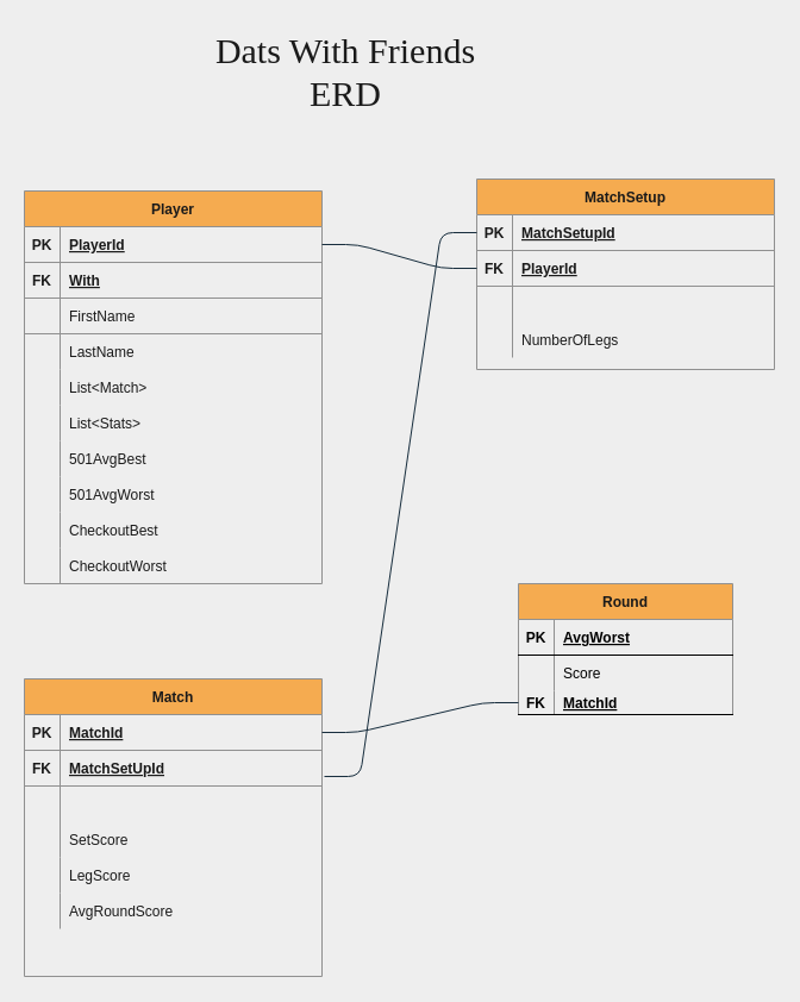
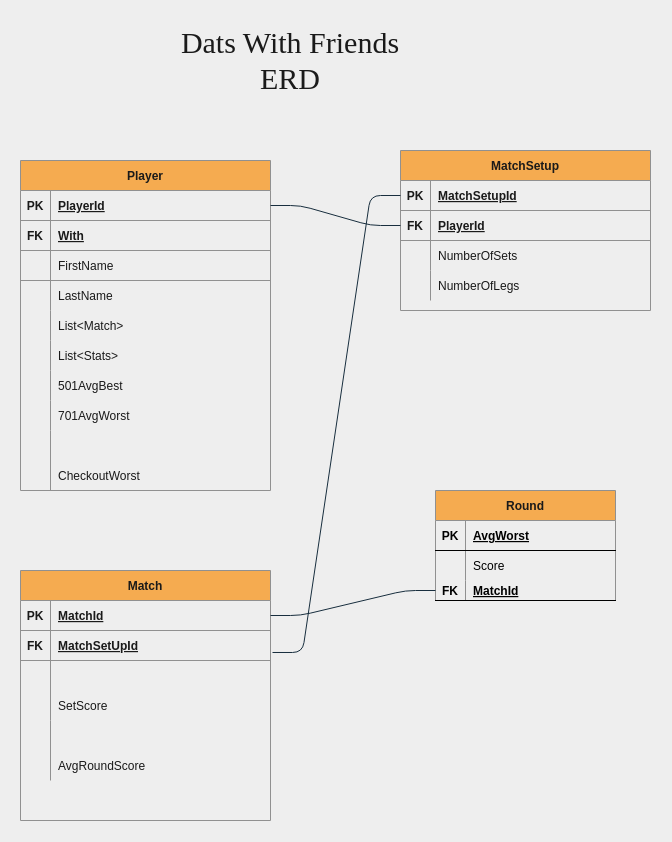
  <mxCell id="0" />
  <mxCell id="1" parent="0" />
  <mxCell id="2" value="MatchSetup" style="shape=table;startSize=30;container=1;collapsible=1;childLayout=tableLayout;fixedRows=1;rowLines=0;fontStyle=1;align=center;resizeLast=1;fillColor=#F5AB50;strokeColor=#909090;fontColor=#1A1A1A;" parent="1" vertex="1"><mxGeometry x="400" y="150" width="250" height="160" as="geometry" /></mxCell>
  <mxCell id="3" value="" style="shape=partialRectangle;collapsible=0;dropTarget=0;pointerEvents=0;fillColor=none;points=[[0,0.5],[1,0.5]];portConstraint=eastwest;top=0;left=0;right=0;bottom=1;strokeColor=#909090;fontColor=#1A1A1A;" parent="2" vertex="1"><mxGeometry y="30" width="250" height="30" as="geometry" /></mxCell>
  <mxCell id="4" value="PK" style="shape=partialRectangle;overflow=hidden;connectable=0;fillColor=none;top=0;left=0;bottom=0;right=0;fontStyle=1;strokeColor=#909090;fontColor=#1A1A1A;" parent="3" vertex="1"><mxGeometry width="30" height="30" as="geometry" /></mxCell>
  <mxCell id="5" value="MatchSetupId" style="shape=partialRectangle;overflow=hidden;connectable=0;fillColor=none;top=0;left=0;bottom=0;right=0;align=left;spacingLeft=6;fontStyle=5;strokeColor=#909090;fontColor=#1A1A1A;" parent="3" vertex="1"><mxGeometry x="30" width="220" height="30" as="geometry" /></mxCell>
  <mxCell id="6" style="shape=partialRectangle;collapsible=0;dropTarget=0;pointerEvents=0;fillColor=none;points=[[0,0.5],[1,0.5]];portConstraint=eastwest;top=0;left=0;right=0;bottom=1;strokeColor=#909090;fontColor=#1A1A1A;" parent="2" vertex="1"><mxGeometry y="60" width="250" height="30" as="geometry" /></mxCell>
  <mxCell id="7" value="FK" style="shape=partialRectangle;overflow=hidden;connectable=0;fillColor=none;top=0;left=0;bottom=0;right=0;fontStyle=1;strokeColor=#909090;fontColor=#1A1A1A;" parent="6" vertex="1"><mxGeometry width="30" height="30" as="geometry" /></mxCell>
  <mxCell id="8" value="PlayerId" style="shape=partialRectangle;overflow=hidden;connectable=0;fillColor=none;top=0;left=0;bottom=0;right=0;align=left;spacingLeft=6;fontStyle=5;strokeColor=#909090;fontColor=#1A1A1A;" parent="6" vertex="1"><mxGeometry x="30" width="220" height="30" as="geometry" /></mxCell>
  <mxCell id="9" value="" style="shape=partialRectangle;collapsible=0;dropTarget=0;pointerEvents=0;fillColor=none;points=[[0,0.5],[1,0.5]];portConstraint=eastwest;top=0;left=0;right=0;bottom=0;strokeColor=#909090;fontColor=#1A1A1A;" parent="2" vertex="1"><mxGeometry y="90" width="250" height="30" as="geometry" /></mxCell>
  <mxCell id="10" value="" style="shape=partialRectangle;overflow=hidden;connectable=0;fillColor=none;top=0;left=0;bottom=0;right=0;strokeColor=#909090;fontColor=#1A1A1A;" parent="9" vertex="1"><mxGeometry width="30" height="30" as="geometry" /></mxCell>
+ <mxCell id="11" value="NumberOfSets" style="shape=partialRectangle;overflow=hidden;connectable=0;fillColor=none;top=0;left=0;bottom=0;right=0;align=left;spacingLeft=6;strokeColor=#909090;fontColor=#1A1A1A;" parent="9" vertex="1"><mxGeometry x="30" width="220" height="30" as="geometry" /></mxCell>
  <mxCell id="12" value="" style="shape=partialRectangle;collapsible=0;dropTarget=0;pointerEvents=0;fillColor=none;points=[[0,0.5],[1,0.5]];portConstraint=eastwest;top=0;left=0;right=0;bottom=0;strokeColor=#909090;fontColor=#1A1A1A;" parent="2" vertex="1"><mxGeometry y="120" width="250" height="30" as="geometry" /></mxCell>
  <mxCell id="13" value="" style="shape=partialRectangle;overflow=hidden;connectable=0;fillColor=none;top=0;left=0;bottom=0;right=0;strokeColor=#909090;fontColor=#1A1A1A;" parent="12" vertex="1"><mxGeometry width="30" height="30" as="geometry" /></mxCell>
  <mxCell id="14" value="NumberOfLegs" style="shape=partialRectangle;overflow=hidden;connectable=0;fillColor=none;top=0;left=0;bottom=0;right=0;align=left;spacingLeft=6;strokeColor=#909090;fontColor=#1A1A1A;" parent="12" vertex="1"><mxGeometry x="30" width="220" height="30" as="geometry" /></mxCell>
  <mxCell id="15" value="Player" style="shape=table;startSize=30;container=1;collapsible=1;childLayout=tableLayout;fixedRows=1;rowLines=0;fontStyle=1;align=center;resizeLast=1;fillColor=#F5AB50;strokeColor=#909090;fontColor=#1A1A1A;" parent="1" vertex="1"><mxGeometry x="20" y="160" width="250" height="330" as="geometry"><mxRectangle x="40" y="60" width="70" height="30" as="alternateBounds" /></mxGeometry></mxCell>
  <mxCell id="16" value="" style="shape=partialRectangle;collapsible=0;dropTarget=0;pointerEvents=0;fillColor=none;points=[[0,0.5],[1,0.5]];portConstraint=eastwest;top=0;left=0;right=0;bottom=1;strokeColor=#909090;fontColor=#1A1A1A;" parent="15" vertex="1"><mxGeometry y="30" width="250" height="30" as="geometry" /></mxCell>
  <mxCell id="17" value="PK" style="shape=partialRectangle;overflow=hidden;connectable=0;fillColor=none;top=0;left=0;bottom=0;right=0;fontStyle=1;strokeColor=#909090;fontColor=#1A1A1A;" parent="16" vertex="1"><mxGeometry width="30" height="30" as="geometry" /></mxCell>
  <mxCell id="18" value="PlayerId" style="shape=partialRectangle;overflow=hidden;connectable=0;fillColor=none;top=0;left=0;bottom=0;right=0;align=left;spacingLeft=6;fontStyle=5;strokeColor=#909090;fontColor=#1A1A1A;" parent="16" vertex="1"><mxGeometry x="30" width="220" height="30" as="geometry" /></mxCell>
  <mxCell id="19" style="shape=partialRectangle;collapsible=0;dropTarget=0;pointerEvents=0;fillColor=none;points=[[0,0.5],[1,0.5]];portConstraint=eastwest;top=0;left=0;right=0;bottom=1;strokeColor=#909090;fontColor=#1A1A1A;" parent="15" vertex="1"><mxGeometry y="60" width="250" height="30" as="geometry" /></mxCell>
  <mxCell id="20" value="FK" style="shape=partialRectangle;overflow=hidden;connectable=0;fillColor=none;top=0;left=0;bottom=0;right=0;fontStyle=1;strokeColor=#909090;fontColor=#1A1A1A;" parent="19" vertex="1"><mxGeometry width="30" height="30" as="geometry" /></mxCell>
  <mxCell id="21" value="With" style="shape=partialRectangle;overflow=hidden;connectable=0;fillColor=none;top=0;left=0;bottom=0;right=0;align=left;spacingLeft=6;fontStyle=5;strokeColor=#909090;fontColor=#1A1A1A;" parent="19" vertex="1"><mxGeometry x="30" width="220" height="30" as="geometry" /></mxCell>
  <mxCell id="22" style="shape=partialRectangle;collapsible=0;dropTarget=0;pointerEvents=0;fillColor=none;points=[[0,0.5],[1,0.5]];portConstraint=eastwest;top=0;left=0;right=0;bottom=1;strokeColor=#909090;fontColor=#1A1A1A;" parent="15" vertex="1"><mxGeometry y="90" width="250" height="30" as="geometry" /></mxCell>
  <mxCell id="23" style="shape=partialRectangle;overflow=hidden;connectable=0;fillColor=none;top=0;left=0;bottom=0;right=0;fontStyle=1;strokeColor=#909090;fontColor=#1A1A1A;" parent="22" vertex="1"><mxGeometry width="30" height="30" as="geometry" /></mxCell>
  <mxCell id="24" value="FirstName" style="shape=partialRectangle;overflow=hidden;connectable=0;fillColor=none;top=0;left=0;bottom=0;right=0;align=left;spacingLeft=6;fontStyle=0;strokeColor=#909090;fontColor=#1A1A1A;" parent="22" vertex="1"><mxGeometry x="30" width="220" height="30" as="geometry" /></mxCell>
  <mxCell id="25" value="" style="shape=partialRectangle;collapsible=0;dropTarget=0;pointerEvents=0;fillColor=none;points=[[0,0.5],[1,0.5]];portConstraint=eastwest;top=0;left=0;right=0;bottom=0;strokeColor=#909090;fontColor=#1A1A1A;" parent="15" vertex="1"><mxGeometry y="120" width="250" height="30" as="geometry" /></mxCell>
  <mxCell id="26" value="" style="shape=partialRectangle;overflow=hidden;connectable=0;fillColor=none;top=0;left=0;bottom=0;right=0;strokeColor=#909090;fontColor=#1A1A1A;" parent="25" vertex="1"><mxGeometry width="30" height="30" as="geometry" /></mxCell>
  <mxCell id="27" value="LastName" style="shape=partialRectangle;overflow=hidden;connectable=0;fillColor=none;top=0;left=0;bottom=0;right=0;align=left;spacingLeft=6;strokeColor=#909090;fontColor=#1A1A1A;" parent="25" vertex="1"><mxGeometry x="30" width="220" height="30" as="geometry" /></mxCell>
  <mxCell id="28" style="shape=partialRectangle;collapsible=0;dropTarget=0;pointerEvents=0;fillColor=none;points=[[0,0.5],[1,0.5]];portConstraint=eastwest;top=0;left=0;right=0;bottom=0;strokeColor=#909090;fontColor=#1A1A1A;" parent="15" vertex="1"><mxGeometry y="150" width="250" height="30" as="geometry" /></mxCell>
  <mxCell id="29" style="shape=partialRectangle;overflow=hidden;connectable=0;fillColor=none;top=0;left=0;bottom=0;right=0;strokeColor=#909090;fontColor=#1A1A1A;" parent="28" vertex="1"><mxGeometry width="30" height="30" as="geometry" /></mxCell>
  <mxCell id="30" value="List&lt;Match&gt;" style="shape=partialRectangle;overflow=hidden;connectable=0;fillColor=none;top=0;left=0;bottom=0;right=0;align=left;spacingLeft=6;strokeColor=#909090;fontColor=#1A1A1A;" parent="28" vertex="1"><mxGeometry x="30" width="220" height="30" as="geometry" /></mxCell>
  <mxCell id="31" style="shape=partialRectangle;collapsible=0;dropTarget=0;pointerEvents=0;fillColor=none;points=[[0,0.5],[1,0.5]];portConstraint=eastwest;top=0;left=0;right=0;bottom=0;strokeColor=#909090;fontColor=#1A1A1A;" parent="15" vertex="1"><mxGeometry y="180" width="250" height="30" as="geometry" /></mxCell>
  <mxCell id="32" style="shape=partialRectangle;overflow=hidden;connectable=0;fillColor=none;top=0;left=0;bottom=0;right=0;strokeColor=#909090;fontColor=#1A1A1A;" parent="31" vertex="1"><mxGeometry width="30" height="30" as="geometry" /></mxCell>
  <mxCell id="33" value="List&lt;Stats&gt;" style="shape=partialRectangle;overflow=hidden;connectable=0;fillColor=none;top=0;left=0;bottom=0;right=0;align=left;spacingLeft=6;strokeColor=#909090;fontColor=#1A1A1A;" parent="31" vertex="1"><mxGeometry x="30" width="220" height="30" as="geometry" /></mxCell>
  <mxCell id="34" style="shape=partialRectangle;collapsible=0;dropTarget=0;pointerEvents=0;fillColor=none;points=[[0,0.5],[1,0.5]];portConstraint=eastwest;top=0;left=0;right=0;bottom=0;strokeColor=#909090;fontColor=#1A1A1A;" vertex="1" parent="15"><mxGeometry y="210" width="250" height="30" as="geometry" /></mxCell>
  <mxCell id="35" style="shape=partialRectangle;overflow=hidden;connectable=0;fillColor=none;top=0;left=0;bottom=0;right=0;strokeColor=#909090;fontColor=#1A1A1A;" vertex="1" parent="34"><mxGeometry width="30" height="30" as="geometry" /></mxCell>
  <mxCell id="36" value="501AvgBest" style="shape=partialRectangle;overflow=hidden;connectable=0;fillColor=none;top=0;left=0;bottom=0;right=0;align=left;spacingLeft=6;strokeColor=#909090;fontColor=#1A1A1A;" vertex="1" parent="34"><mxGeometry x="30" width="220" height="30" as="geometry" /></mxCell>
  <mxCell id="37" style="shape=partialRectangle;collapsible=0;dropTarget=0;pointerEvents=0;fillColor=none;points=[[0,0.5],[1,0.5]];portConstraint=eastwest;top=0;left=0;right=0;bottom=0;strokeColor=#909090;fontColor=#1A1A1A;" vertex="1" parent="15"><mxGeometry y="240" width="250" height="30" as="geometry" /></mxCell>
  <mxCell id="38" style="shape=partialRectangle;overflow=hidden;connectable=0;fillColor=none;top=0;left=0;bottom=0;right=0;strokeColor=#909090;fontColor=#1A1A1A;" vertex="1" parent="37"><mxGeometry width="30" height="30" as="geometry" /></mxCell>
- <mxCell id="39" value="501AvgWorst" style="shape=partialRectangle;overflow=hidden;connectable=0;fillColor=none;top=0;left=0;bottom=0;right=0;align=left;spacingLeft=6;strokeColor=#909090;fontColor=#1A1A1A;" vertex="1" parent="37"><mxGeometry x="30" width="220" height="30" as="geometry" /></mxCell>
+ <mxCell id="39" value="701AvgWorst" style="shape=partialRectangle;overflow=hidden;connectable=0;fillColor=none;top=0;left=0;bottom=0;right=0;align=left;spacingLeft=6;strokeColor=#909090;fontColor=#1A1A1A;" vertex="1" parent="37"><mxGeometry x="30" width="220" height="30" as="geometry" /></mxCell>
  <mxCell id="40" style="shape=partialRectangle;collapsible=0;dropTarget=0;pointerEvents=0;fillColor=none;points=[[0,0.5],[1,0.5]];portConstraint=eastwest;top=0;left=0;right=0;bottom=0;strokeColor=#909090;fontColor=#1A1A1A;" vertex="1" parent="15"><mxGeometry y="270" width="250" height="30" as="geometry" /></mxCell>
  <mxCell id="41" style="shape=partialRectangle;overflow=hidden;connectable=0;fillColor=none;top=0;left=0;bottom=0;right=0;strokeColor=#909090;fontColor=#1A1A1A;" vertex="1" parent="40"><mxGeometry width="30" height="30" as="geometry" /></mxCell>
- <mxCell id="42" value="CheckoutBest" style="shape=partialRectangle;overflow=hidden;connectable=0;fillColor=none;top=0;left=0;bottom=0;right=0;align=left;spacingLeft=6;strokeColor=#909090;fontColor=#1A1A1A;" vertex="1" parent="40"><mxGeometry x="30" width="220" height="30" as="geometry" /></mxCell>
  <mxCell id="43" style="shape=partialRectangle;collapsible=0;dropTarget=0;pointerEvents=0;fillColor=none;points=[[0,0.5],[1,0.5]];portConstraint=eastwest;top=0;left=0;right=0;bottom=0;strokeColor=#909090;fontColor=#1A1A1A;" vertex="1" parent="15"><mxGeometry y="300" width="250" height="30" as="geometry" /></mxCell>
  <mxCell id="44" style="shape=partialRectangle;overflow=hidden;connectable=0;fillColor=none;top=0;left=0;bottom=0;right=0;strokeColor=#909090;fontColor=#1A1A1A;" vertex="1" parent="43"><mxGeometry width="30" height="30" as="geometry" /></mxCell>
  <mxCell id="45" value="CheckoutWorst" style="shape=partialRectangle;overflow=hidden;connectable=0;fillColor=none;top=0;left=0;bottom=0;right=0;align=left;spacingLeft=6;strokeColor=#909090;fontColor=#1A1A1A;" vertex="1" parent="43"><mxGeometry x="30" width="220" height="30" as="geometry" /></mxCell>
  <mxCell id="46" value="Match" style="shape=table;startSize=30;container=1;collapsible=1;childLayout=tableLayout;fixedRows=1;rowLines=0;fontStyle=1;align=center;resizeLast=1;fillColor=#F5AB50;strokeColor=#909090;fontColor=#1A1A1A;" parent="1" vertex="1"><mxGeometry x="20" y="570" width="250" height="250" as="geometry" /></mxCell>
  <mxCell id="47" value="" style="shape=partialRectangle;collapsible=0;dropTarget=0;pointerEvents=0;fillColor=none;top=0;left=0;bottom=1;right=0;points=[[0,0.5],[1,0.5]];portConstraint=eastwest;strokeColor=#909090;fontColor=#1A1A1A;" parent="46" vertex="1"><mxGeometry y="30" width="250" height="30" as="geometry" /></mxCell>
  <mxCell id="48" value="PK" style="shape=partialRectangle;connectable=0;fillColor=none;top=0;left=0;bottom=0;right=0;fontStyle=1;overflow=hidden;strokeColor=#909090;fontColor=#1A1A1A;" parent="47" vertex="1"><mxGeometry width="30" height="30" as="geometry" /></mxCell>
  <mxCell id="49" value="MatchId" style="shape=partialRectangle;connectable=0;fillColor=none;top=0;left=0;bottom=0;right=0;align=left;spacingLeft=6;fontStyle=5;overflow=hidden;strokeColor=#909090;fontColor=#1A1A1A;" parent="47" vertex="1"><mxGeometry x="30" width="220" height="30" as="geometry" /></mxCell>
  <mxCell id="50" style="shape=partialRectangle;collapsible=0;dropTarget=0;pointerEvents=0;fillColor=none;top=0;left=0;bottom=1;right=0;points=[[0,0.5],[1,0.5]];portConstraint=eastwest;strokeColor=#909090;fontColor=#1A1A1A;" parent="46" vertex="1"><mxGeometry y="60" width="250" height="30" as="geometry" /></mxCell>
  <mxCell id="51" value="FK" style="shape=partialRectangle;connectable=0;fillColor=none;top=0;left=0;bottom=0;right=0;fontStyle=1;overflow=hidden;strokeColor=#909090;fontColor=#1A1A1A;" parent="50" vertex="1"><mxGeometry width="30" height="30" as="geometry" /></mxCell>
  <mxCell id="52" value="MatchSetUpId" style="shape=partialRectangle;connectable=0;fillColor=none;top=0;left=0;bottom=0;right=0;align=left;spacingLeft=6;fontStyle=5;overflow=hidden;strokeColor=#909090;fontColor=#1A1A1A;" parent="50" vertex="1"><mxGeometry x="30" width="220" height="30" as="geometry" /></mxCell>
  <mxCell id="53" value="" style="shape=partialRectangle;collapsible=0;dropTarget=0;pointerEvents=0;fillColor=none;top=0;left=0;bottom=0;right=0;points=[[0,0.5],[1,0.5]];portConstraint=eastwest;strokeColor=#909090;fontColor=#1A1A1A;" parent="46" vertex="1"><mxGeometry y="90" width="250" height="30" as="geometry" /></mxCell>
  <mxCell id="54" value="" style="shape=partialRectangle;connectable=0;fillColor=none;top=0;left=0;bottom=0;right=0;editable=1;overflow=hidden;strokeColor=#909090;fontColor=#1A1A1A;" parent="53" vertex="1"><mxGeometry width="30" height="30" as="geometry" /></mxCell>
  <mxCell id="55" value="" style="shape=partialRectangle;collapsible=0;dropTarget=0;pointerEvents=0;fillColor=none;top=0;left=0;bottom=0;right=0;points=[[0,0.5],[1,0.5]];portConstraint=eastwest;strokeColor=#909090;fontColor=#1A1A1A;" parent="46" vertex="1"><mxGeometry y="120" width="250" height="30" as="geometry" /></mxCell>
  <mxCell id="56" value="" style="shape=partialRectangle;connectable=0;fillColor=none;top=0;left=0;bottom=0;right=0;editable=1;overflow=hidden;strokeColor=#909090;fontColor=#1A1A1A;" parent="55" vertex="1"><mxGeometry width="30" height="30" as="geometry" /></mxCell>
  <mxCell id="57" value="SetScore" style="shape=partialRectangle;connectable=0;fillColor=none;top=0;left=0;bottom=0;right=0;align=left;spacingLeft=6;overflow=hidden;strokeColor=#909090;fontColor=#1A1A1A;" parent="55" vertex="1"><mxGeometry x="30" width="220" height="30" as="geometry" /></mxCell>
  <mxCell id="58" style="shape=partialRectangle;collapsible=0;dropTarget=0;pointerEvents=0;fillColor=none;top=0;left=0;bottom=0;right=0;points=[[0,0.5],[1,0.5]];portConstraint=eastwest;strokeColor=#909090;fontColor=#1A1A1A;" parent="46" vertex="1"><mxGeometry y="150" width="250" height="30" as="geometry" /></mxCell>
  <mxCell id="59" style="shape=partialRectangle;connectable=0;fillColor=none;top=0;left=0;bottom=0;right=0;editable=1;overflow=hidden;strokeColor=#909090;fontColor=#1A1A1A;" parent="58" vertex="1"><mxGeometry width="30" height="30" as="geometry" /></mxCell>
- <mxCell id="60" value="LegScore" style="shape=partialRectangle;connectable=0;fillColor=none;top=0;left=0;bottom=0;right=0;align=left;spacingLeft=6;overflow=hidden;strokeColor=#909090;fontColor=#1A1A1A;" parent="58" vertex="1"><mxGeometry x="30" width="220" height="30" as="geometry" /></mxCell>
  <mxCell id="61" style="shape=partialRectangle;collapsible=0;dropTarget=0;pointerEvents=0;fillColor=none;top=0;left=0;bottom=0;right=0;points=[[0,0.5],[1,0.5]];portConstraint=eastwest;strokeColor=#909090;fontColor=#1A1A1A;" parent="46" vertex="1"><mxGeometry y="180" width="250" height="30" as="geometry" /></mxCell>
  <mxCell id="62" style="shape=partialRectangle;connectable=0;fillColor=none;top=0;left=0;bottom=0;right=0;editable=1;overflow=hidden;strokeColor=#909090;fontColor=#1A1A1A;" parent="61" vertex="1"><mxGeometry width="30" height="30" as="geometry" /></mxCell>
  <mxCell id="63" value="AvgRoundScore" style="shape=partialRectangle;connectable=0;fillColor=none;top=0;left=0;bottom=0;right=0;align=left;spacingLeft=6;overflow=hidden;strokeColor=#909090;fontColor=#1A1A1A;" parent="61" vertex="1"><mxGeometry x="30" width="220" height="30" as="geometry" /></mxCell>
  <mxCell id="64" style="shape=partialRectangle;collapsible=0;dropTarget=0;pointerEvents=0;fillColor=none;top=0;left=0;bottom=0;right=0;points=[[0,0.5],[1,0.5]];portConstraint=eastwest;strokeColor=#909090;fontColor=#1A1A1A;" vertex="1" parent="46"><mxGeometry y="210" width="250" height="30" as="geometry" /></mxCell>
  <mxCell id="65" style="shape=partialRectangle;connectable=0;fillColor=none;top=0;left=0;bottom=0;right=0;editable=1;overflow=hidden;strokeColor=#909090;fontColor=#1A1A1A;" vertex="1" parent="64"><mxGeometry width="30" height="30" as="geometry" /></mxCell>
  <mxCell id="66" value="&lt;font style=&quot;font-size: 30px&quot; face=&quot;Georgia&quot;&gt;Dats With Friends ERD&lt;/font&gt;" style="text;html=1;strokeColor=none;fillColor=none;align=center;verticalAlign=middle;whiteSpace=wrap;rounded=0;fontColor=#1A1A1A;" vertex="1" parent="1"><mxGeometry x="155" y="20" width="270" height="80" as="geometry" /></mxCell>
  <mxCell id="67" value="Round" style="shape=table;startSize=30;container=1;collapsible=1;childLayout=tableLayout;fixedRows=1;rowLines=0;fontStyle=1;align=center;resizeLast=1;rounded=0;sketch=0;strokeColor=#909090;fillColor=#F5AB50;fontColor=#1A1A1A;" vertex="1" parent="1"><mxGeometry x="435" y="490" width="180" height="110" as="geometry" /></mxCell>
  <mxCell id="68" value="" style="shape=partialRectangle;collapsible=0;dropTarget=0;pointerEvents=0;fillColor=none;top=0;left=0;bottom=1;right=0;points=[[0,0.5],[1,0.5]];portConstraint=eastwest;" vertex="1" parent="67"><mxGeometry y="30" width="180" height="30" as="geometry" /></mxCell>
  <mxCell id="69" value="PK" style="shape=partialRectangle;connectable=0;fillColor=none;top=0;left=0;bottom=0;right=0;fontStyle=1;overflow=hidden;" vertex="1" parent="68"><mxGeometry width="30" height="30" as="geometry" /></mxCell>
  <mxCell id="70" value="AvgWorst" style="shape=partialRectangle;connectable=0;fillColor=none;top=0;left=0;bottom=0;right=0;align=left;spacingLeft=6;fontStyle=5;overflow=hidden;" vertex="1" parent="68"><mxGeometry x="30" width="150" height="30" as="geometry" /></mxCell>
  <mxCell id="71" value="" style="shape=partialRectangle;collapsible=0;dropTarget=0;pointerEvents=0;fillColor=none;top=0;left=0;bottom=0;right=0;points=[[0,0.5],[1,0.5]];portConstraint=eastwest;" vertex="1" parent="67"><mxGeometry y="60" width="180" height="30" as="geometry" /></mxCell>
  <mxCell id="72" value="" style="shape=partialRectangle;connectable=0;fillColor=none;top=0;left=0;bottom=0;right=0;editable=1;overflow=hidden;" vertex="1" parent="71"><mxGeometry width="30" height="30" as="geometry" /></mxCell>
  <mxCell id="73" value="Score" style="shape=partialRectangle;connectable=0;fillColor=none;top=0;left=0;bottom=0;right=0;align=left;spacingLeft=6;overflow=hidden;" vertex="1" parent="71"><mxGeometry x="30" width="150" height="30" as="geometry" /></mxCell>
  <mxCell id="74" value="" style="shape=partialRectangle;collapsible=0;dropTarget=0;pointerEvents=0;fillColor=none;top=0;left=0;bottom=1;right=0;points=[[0,0.5],[1,0.5]];portConstraint=eastwest;" vertex="1" parent="67"><mxGeometry y="90" width="180" height="20" as="geometry" /></mxCell>
  <mxCell id="75" value="FK" style="shape=partialRectangle;connectable=0;fillColor=none;top=0;left=0;bottom=0;right=0;fontStyle=1;overflow=hidden;" vertex="1" parent="74"><mxGeometry width="30" height="20" as="geometry" /></mxCell>
  <mxCell id="76" value="MatchId" style="shape=partialRectangle;connectable=0;fillColor=none;top=0;left=0;bottom=0;right=0;align=left;spacingLeft=6;fontStyle=5;overflow=hidden;" vertex="1" parent="74"><mxGeometry x="30" width="150" height="20" as="geometry" /></mxCell>
  <mxCell id="77" value="" style="edgeStyle=entityRelationEdgeStyle;fontSize=12;html=1;endArrow=none;endFill=0;strokeColor=#182E3E;exitX=1;exitY=0.5;exitDx=0;exitDy=0;entryX=0;entryY=0.5;entryDx=0;entryDy=0;" edge="1" parent="1" source="16" target="6"><mxGeometry width="100" height="100" relative="1" as="geometry"><mxPoint x="290" y="270" as="sourcePoint" /><mxPoint x="390" y="170" as="targetPoint" /></mxGeometry></mxCell>
  <mxCell id="78" value="" style="edgeStyle=entityRelationEdgeStyle;fontSize=12;html=1;endArrow=none;endFill=0;strokeColor=#182E3E;entryX=0;entryY=0.5;entryDx=0;entryDy=0;exitX=1.008;exitY=0.733;exitDx=0;exitDy=0;exitPerimeter=0;" edge="1" parent="1" source="50" target="3"><mxGeometry width="100" height="100" relative="1" as="geometry"><mxPoint x="310" y="620" as="sourcePoint" /><mxPoint x="430" y="420" as="targetPoint" /></mxGeometry></mxCell>
  <mxCell id="79" value="" style="edgeStyle=entityRelationEdgeStyle;fontSize=12;html=1;endArrow=none;endFill=0;strokeColor=#182E3E;exitX=1;exitY=0.5;exitDx=0;exitDy=0;entryX=0;entryY=0.5;entryDx=0;entryDy=0;" edge="1" parent="1" source="47" target="74"><mxGeometry width="100" height="100" relative="1" as="geometry"><mxPoint x="360" y="770" as="sourcePoint" /><mxPoint x="460" y="670" as="targetPoint" /></mxGeometry></mxCell>
